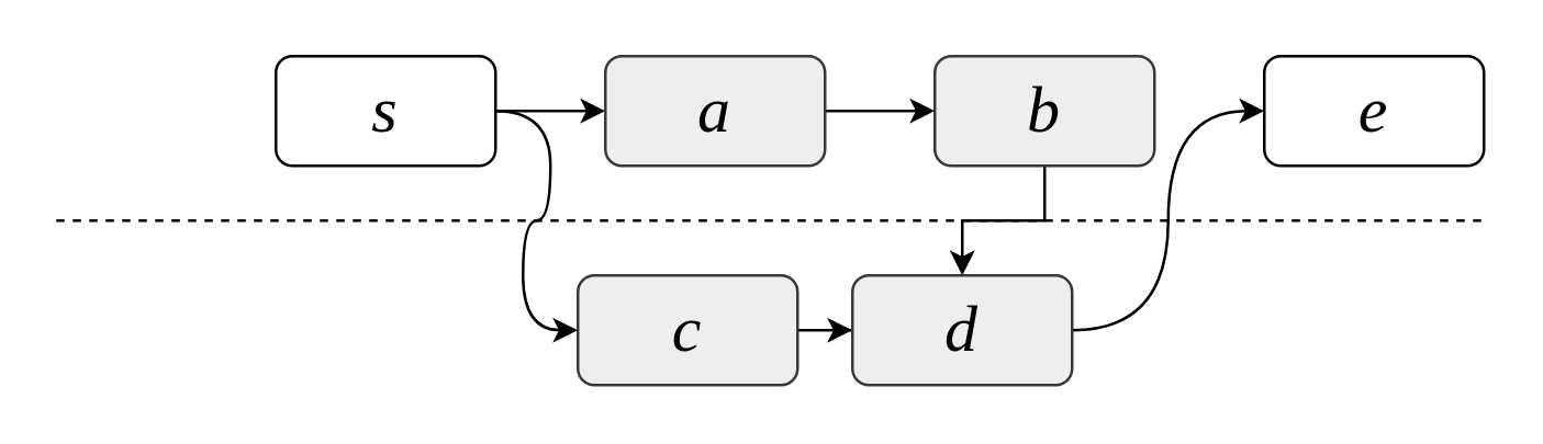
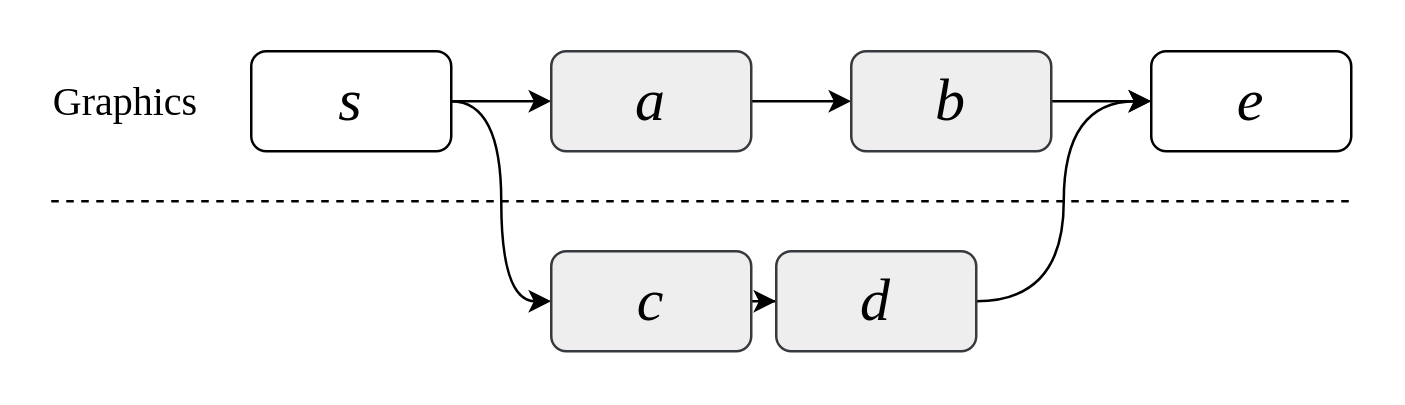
  <mxCell id="0" />
  <mxCell id="1" parent="0" />
  <mxCell id="2" value="" style="edgeStyle=orthogonalEdgeStyle;rounded=0;orthogonalLoop=1;jettySize=auto;html=1;" parent="1" source="4" target="6" edge="1"><mxGeometry relative="1" as="geometry" /></mxCell>
  <mxCell id="3" style="edgeStyle=orthogonalEdgeStyle;rounded=0;orthogonalLoop=1;jettySize=auto;html=1;exitX=1;exitY=0.5;exitDx=0;exitDy=0;entryX=0;entryY=0.5;entryDx=0;entryDy=0;curved=1;" parent="1" source="4" target="11" edge="1"><mxGeometry relative="1" as="geometry" /></mxCell>
  <mxCell id="4" value="s" style="rounded=1;whiteSpace=wrap;html=1;fontFamily=Times New Roman;fontSize=24;fontStyle=2" parent="1" vertex="1"><mxGeometry x="100" y="20" width="80" height="40" as="geometry" /></mxCell>
  <mxCell id="5" value="" style="edgeStyle=orthogonalEdgeStyle;rounded=0;orthogonalLoop=1;jettySize=auto;html=1;" parent="1" source="6" target="8" edge="1"><mxGeometry relative="1" as="geometry" /></mxCell>
  <mxCell id="6" value="a" style="rounded=1;whiteSpace=wrap;html=1;fontFamily=Times New Roman;fontSize=24;labelBackgroundColor=none;fillColor=#eeeeee;strokeColor=#36393d;fontStyle=2" parent="1" vertex="1"><mxGeometry x="220" y="20" width="80" height="40" as="geometry" /></mxCell>
- <mxCell id="7" value="" style="edgeStyle=orthogonalEdgeStyle;rounded=0;orthogonalLoop=1;jettySize=auto;html=1;" parent="1" source="8" target="13" edge="1"><mxGeometry relative="1" as="geometry" /></mxCell>
+ <mxCell id="7" value="" style="edgeStyle=orthogonalEdgeStyle;rounded=0;orthogonalLoop=1;jettySize=auto;html=1;" parent="1" source="8" target="9" edge="1"><mxGeometry relative="1" as="geometry" /></mxCell>
  <mxCell id="8" value="b" style="rounded=1;whiteSpace=wrap;html=1;fontFamily=Times New Roman;fontSize=24;fillColor=#eeeeee;strokeColor=#36393d;fontStyle=2" parent="1" vertex="1"><mxGeometry x="340" y="20" width="80" height="40" as="geometry" /></mxCell>
  <mxCell id="9" value="e" style="rounded=1;whiteSpace=wrap;html=1;fontFamily=Times New Roman;fontSize=24;fontStyle=2" parent="1" vertex="1"><mxGeometry x="460" y="20" width="80" height="40" as="geometry" /></mxCell>
  <mxCell id="10" value="" style="edgeStyle=orthogonalEdgeStyle;rounded=0;orthogonalLoop=1;jettySize=auto;html=1;" parent="1" source="11" target="13" edge="1"><mxGeometry relative="1" as="geometry" /></mxCell>
- <mxCell id="11" value="c" style="rounded=1;whiteSpace=wrap;html=1;fontFamily=Times New Roman;fontSize=24;fillColor=#eeeeee;strokeColor=#36393d;fontStyle=2" parent="1" vertex="1"><mxGeometry x="210" y="100" width="80" height="40" as="geometry" /></mxCell>
+ <mxCell id="11" value="c" style="rounded=1;whiteSpace=wrap;html=1;fontFamily=Times New Roman;fontSize=24;fillColor=#eeeeee;strokeColor=#36393d;fontStyle=2" parent="1" vertex="1"><mxGeometry x="220" y="100" width="80" height="40" as="geometry" /></mxCell>
  <mxCell id="12" style="edgeStyle=orthogonalEdgeStyle;rounded=0;orthogonalLoop=1;jettySize=auto;html=1;entryX=0;entryY=0.5;entryDx=0;entryDy=0;curved=1;" parent="1" source="13" target="9" edge="1"><mxGeometry relative="1" as="geometry" /></mxCell>
  <mxCell id="13" value="d" style="rounded=1;whiteSpace=wrap;html=1;fontFamily=Times New Roman;fontSize=24;fillColor=#eeeeee;strokeColor=#36393d;fontStyle=2" parent="1" vertex="1"><mxGeometry x="310" y="100" width="80" height="40" as="geometry" /></mxCell>
  <mxCell id="14" value="" style="endArrow=none;dashed=1;html=1;rounded=0;" parent="1" edge="1"><mxGeometry width="50" height="50" relative="1" as="geometry"><mxPoint x="20" y="80" as="sourcePoint" /><mxPoint x="540" y="80" as="targetPoint" /></mxGeometry></mxCell>
+ <mxCell id="15" value="Graphics" style="text;html=1;strokeColor=none;fillColor=none;align=center;verticalAlign=middle;whiteSpace=wrap;rounded=0;fontFamily=Times New Roman;fontSize=16;" parent="1" vertex="1"><mxGeometry x="20" y="25" width="60" height="30" as="geometry" /></mxCell>
